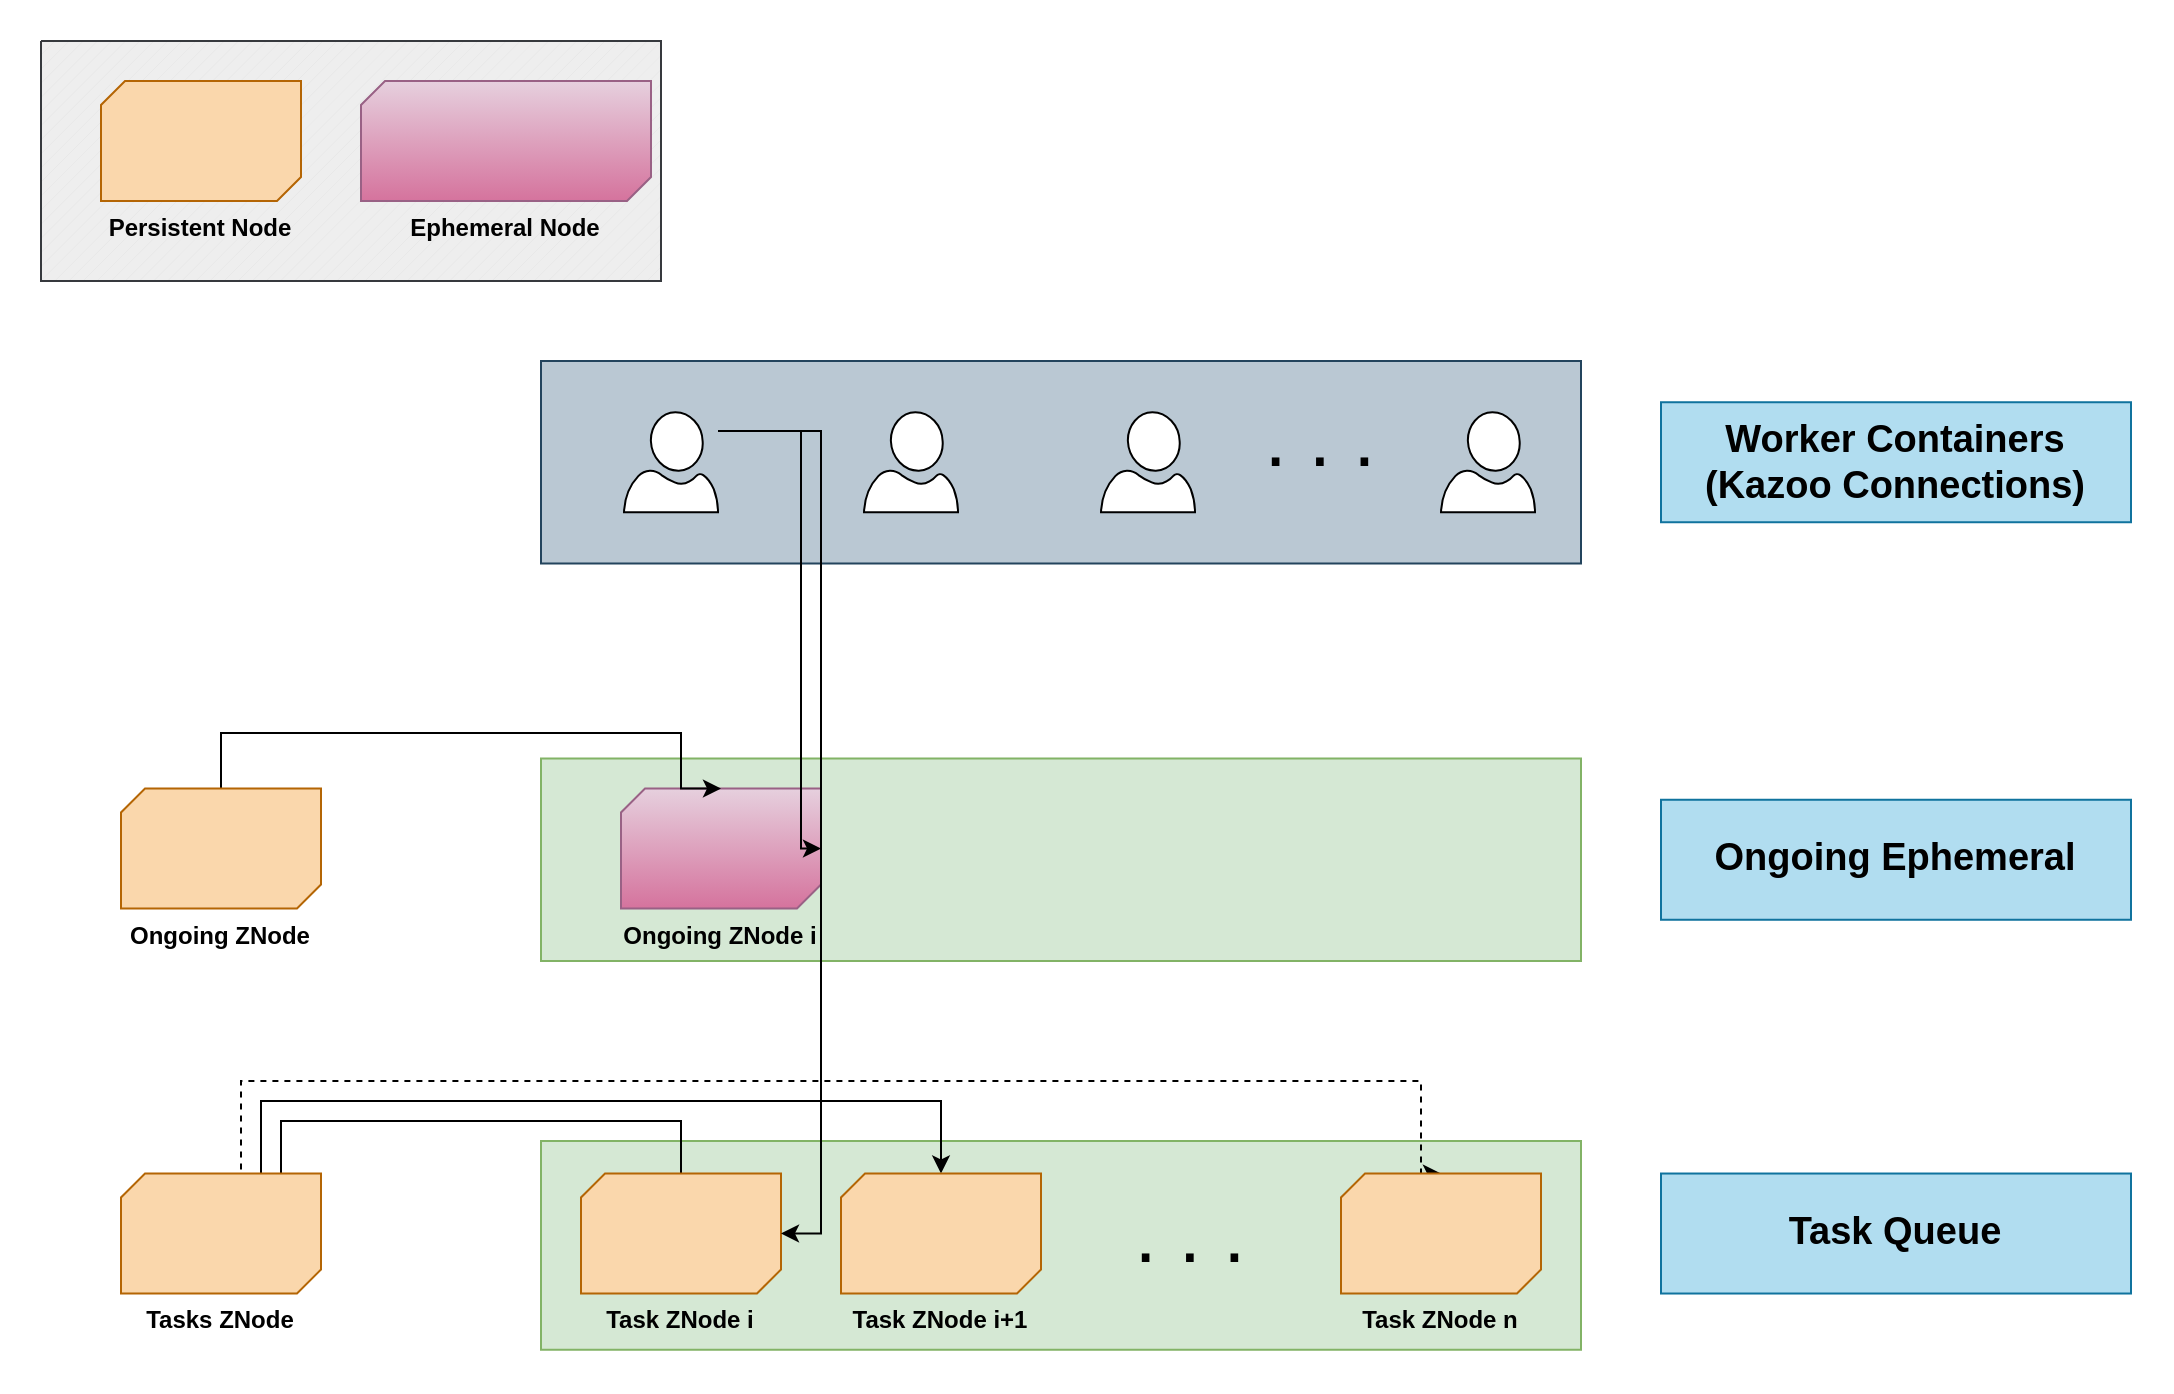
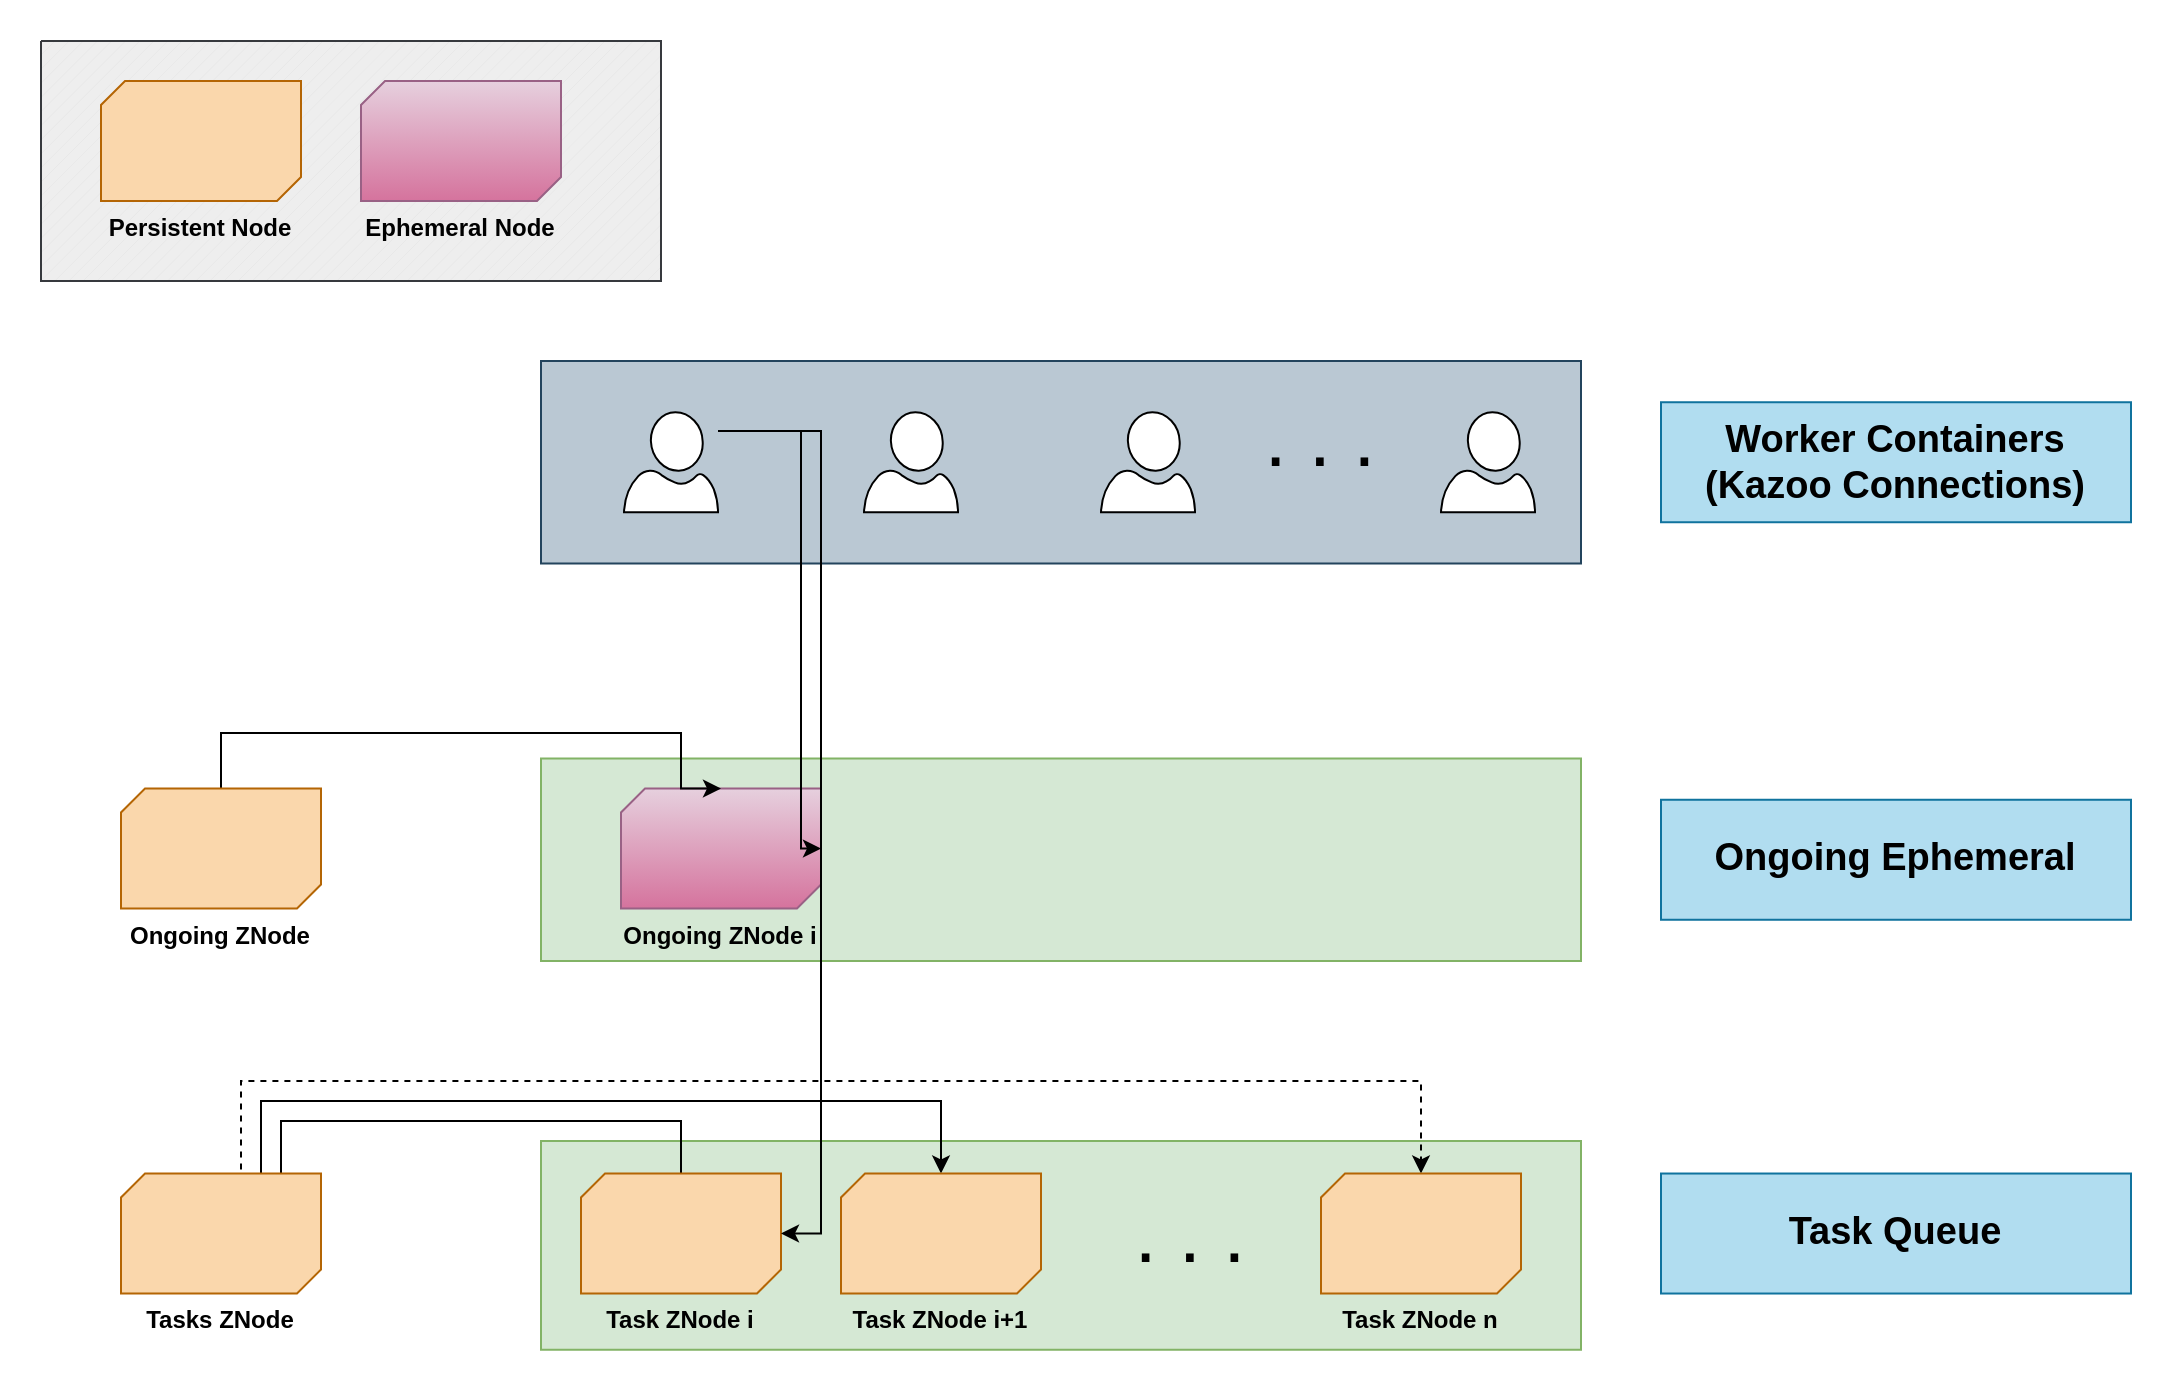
  <mxCell id="0" />
  <mxCell id="1" parent="0" />
  <mxCell id="2" value="" style="verticalLabelPosition=bottom;verticalAlign=top;html=1;shape=mxgraph.basic.patternFillRect;fillStyle=diag;step=5;fillStrokeWidth=0.2;fillStrokeColor=#dddddd;fillColor=#eeeeee;strokeColor=#36393d;" vertex="1" parent="1"><mxGeometry width="310" height="120" as="geometry" x="20" y="20" /></mxCell>
  <mxCell id="3" value="" style="verticalLabelPosition=bottom;verticalAlign=top;html=1;shape=mxgraph.basic.rect;fillColor2=none;strokeWidth=1;size=20;indent=5;fillColor=#bac8d3;strokeColor=#23445d;" vertex="1" parent="1"><mxGeometry x="270" y="180" width="520" height="101.25" as="geometry" /></mxCell>
  <mxCell id="4" value="" style="verticalLabelPosition=bottom;verticalAlign=top;html=1;shape=mxgraph.basic.rect;fillColor2=none;strokeWidth=1;size=20;indent=5;fillColor=#d5e8d4;strokeColor=#82b366;" vertex="1" parent="1"><mxGeometry x="270" y="570" width="520" height="104.37" as="geometry" /></mxCell>
  <mxCell id="5" style="edgeStyle=orthogonalEdgeStyle;rounded=0;orthogonalLoop=1;jettySize=auto;html=1;entryX=0.5;entryY=0;entryDx=0;entryDy=0;entryPerimeter=0;exitX=1;exitY=0.5;exitDx=0;exitDy=0;exitPerimeter=0;endArrow=none;" parent="1" source="12" target="8" edge="1"><mxGeometry relative="1" as="geometry"><Array as="points"><mxPoint x="140" y="616" /><mxPoint x="140" y="560" /><mxPoint x="340" y="560" /></Array><mxPoint x="210" y="580" as="sourcePoint" /></mxGeometry></mxCell>
  <mxCell id="6" style="edgeStyle=orthogonalEdgeStyle;rounded=0;orthogonalLoop=1;jettySize=auto;html=1;entryX=0.5;entryY=0;entryDx=0;entryDy=0;entryPerimeter=0;exitX=1;exitY=0.5;exitDx=0;exitDy=0;exitPerimeter=0;" parent="1" source="12" target="9" edge="1"><mxGeometry relative="1" as="geometry"><mxPoint x="210" y="580" as="sourcePoint" /><Array as="points"><mxPoint x="130" y="616" /><mxPoint x="130" y="550" /><mxPoint x="470" y="550" /></Array></mxGeometry></mxCell>
  <mxCell id="7" style="edgeStyle=orthogonalEdgeStyle;rounded=0;orthogonalLoop=1;jettySize=auto;html=1;entryX=0.5;entryY=0;entryDx=0;entryDy=0;entryPerimeter=0;exitX=1;exitY=0.5;exitDx=0;exitDy=0;exitPerimeter=0;dashed=1;" parent="1" source="12" target="11" edge="1"><mxGeometry relative="1" as="geometry"><Array as="points"><mxPoint x="120" y="616" /><mxPoint x="120" y="540" /><mxPoint x="710" y="540" /></Array><mxPoint x="210" y="580" as="sourcePoint" /></mxGeometry></mxCell>
  <mxCell id="8" value="&lt;b&gt;Task ZNode i&lt;/b&gt;" style="verticalLabelPosition=bottom;verticalAlign=top;html=1;shape=mxgraph.basic.diag_snip_rect;dx=6;whiteSpace=wrap;fillColor=#fad7ac;strokeColor=#b46504;" parent="1" vertex="1"><mxGeometry x="290" y="586.25" width="100" height="60" as="geometry" /></mxCell>
  <mxCell id="9" value="&lt;b&gt;Task ZNode i+1&lt;/b&gt;" style="verticalLabelPosition=bottom;verticalAlign=top;html=1;shape=mxgraph.basic.diag_snip_rect;dx=6;whiteSpace=wrap;fillColor=#fad7ac;strokeColor=#b46504;" parent="1" vertex="1"><mxGeometry x="420" y="586.25" width="100" height="60" as="geometry" /></mxCell>
  <mxCell id="10" value="&lt;font style=&quot;font-size: 40px;&quot;&gt;. . .&lt;/font&gt;" style="text;strokeColor=none;align=center;fillColor=none;html=1;verticalAlign=middle;whiteSpace=wrap;rounded=0;" parent="1" vertex="1"><mxGeometry x="540" y="613.75" width="110" height="5" as="geometry" /></mxCell>
- <mxCell id="11" value="&lt;b&gt;Task ZNode n&lt;/b&gt;" style="verticalLabelPosition=bottom;verticalAlign=top;html=1;shape=mxgraph.basic.diag_snip_rect;dx=6;whiteSpace=wrap;fillColor=#fad7ac;strokeColor=#b46504;" parent="1" vertex="1"><mxGeometry x="670" y="586.25" width="100" height="60" as="geometry" /></mxCell>
+ <mxCell id="11" value="&lt;b&gt;Task ZNode n&lt;/b&gt;" style="verticalLabelPosition=bottom;verticalAlign=top;html=1;shape=mxgraph.basic.diag_snip_rect;dx=6;whiteSpace=wrap;fillColor=#fad7ac;strokeColor=#b46504;" parent="1" vertex="1"><mxGeometry x="660" y="586.25" width="100" height="60" as="geometry" /></mxCell>
  <mxCell id="12" value="&lt;b&gt;Tasks ZNode&lt;/b&gt;" style="verticalLabelPosition=bottom;verticalAlign=top;html=1;shape=mxgraph.basic.diag_snip_rect;dx=6;whiteSpace=wrap;fillColor=#fad7ac;strokeColor=#b46504;" parent="1" vertex="1"><mxGeometry x="60" y="586.26" width="100" height="60" as="geometry" /></mxCell>
  <mxCell id="13" value="" style="verticalLabelPosition=bottom;verticalAlign=top;html=1;shape=mxgraph.basic.rect;fillColor2=none;strokeWidth=1;size=20;indent=5;fillColor=#d5e8d4;strokeColor=#82b366;" vertex="1" parent="1"><mxGeometry x="270" y="378.75" width="520" height="101.25" as="geometry" /></mxCell>
  <mxCell id="14" value="&lt;b&gt;Ongoing ZNode i&lt;/b&gt;" style="verticalLabelPosition=bottom;verticalAlign=top;html=1;shape=mxgraph.basic.diag_snip_rect;dx=6;whiteSpace=wrap;fillColor=#e6d0de;strokeColor=#996185;gradientColor=#d5739d;" vertex="1" parent="1"><mxGeometry x="310" y="393.75" width="100" height="60" as="geometry" /></mxCell>
  <mxCell id="15" style="edgeStyle=orthogonalEdgeStyle;rounded=0;orthogonalLoop=1;jettySize=auto;html=1;entryX=0.5;entryY=0;entryDx=0;entryDy=0;entryPerimeter=0;" edge="1" parent="1" source="16" target="14"><mxGeometry relative="1" as="geometry"><mxPoint x="340" y="390" as="targetPoint" /><Array as="points"><mxPoint x="110" y="366" /><mxPoint x="340" y="366" /></Array></mxGeometry></mxCell>
  <mxCell id="16" value="&lt;b&gt;Ongoing ZNode&lt;/b&gt;" style="verticalLabelPosition=bottom;verticalAlign=top;html=1;shape=mxgraph.basic.diag_snip_rect;dx=6;whiteSpace=wrap;fillColor=#fad7ac;strokeColor=#b46504;" vertex="1" parent="1"><mxGeometry x="60" y="393.75" width="100" height="60" as="geometry" /></mxCell>
  <mxCell id="17" style="edgeStyle=orthogonalEdgeStyle;rounded=0;orthogonalLoop=1;jettySize=auto;html=1;entryX=1;entryY=0.5;entryDx=0;entryDy=0;entryPerimeter=0;" edge="1" parent="1" source="19" target="14"><mxGeometry relative="1" as="geometry"><Array as="points"><mxPoint x="400" y="215" /><mxPoint x="400" y="424" /></Array></mxGeometry></mxCell>
  <mxCell id="18" style="edgeStyle=orthogonalEdgeStyle;rounded=0;orthogonalLoop=1;jettySize=auto;html=1;entryX=1;entryY=0.5;entryDx=0;entryDy=0;entryPerimeter=0;" edge="1" parent="1" source="19" target="8"><mxGeometry relative="1" as="geometry"><Array as="points"><mxPoint x="410" y="215" /><mxPoint x="410" y="616" /></Array></mxGeometry></mxCell>
  <mxCell id="19" value="" style="sketch=0;aspect=fixed;pointerEvents=1;shadow=0;dashed=0;html=1;labelPosition=center;verticalLabelPosition=bottom;verticalAlign=top;align=center;shape=mxgraph.azure.user;" vertex="1" parent="1"><mxGeometry x="311.5" y="205.62" width="47" height="50" as="geometry" /></mxCell>
  <mxCell id="20" value="" style="sketch=0;aspect=fixed;pointerEvents=1;shadow=0;dashed=0;html=1;labelPosition=center;verticalLabelPosition=bottom;verticalAlign=top;align=center;shape=mxgraph.azure.user;" vertex="1" parent="1"><mxGeometry x="431.5" y="205.62" width="47" height="50" as="geometry" /></mxCell>
  <mxCell id="21" value="" style="sketch=0;aspect=fixed;pointerEvents=1;shadow=0;dashed=0;html=1;labelPosition=center;verticalLabelPosition=bottom;verticalAlign=top;align=center;shape=mxgraph.azure.user;" vertex="1" parent="1"><mxGeometry x="550" y="205.62" width="47" height="50" as="geometry" /></mxCell>
  <mxCell id="22" value="" style="sketch=0;aspect=fixed;pointerEvents=1;shadow=0;dashed=0;html=1;labelPosition=center;verticalLabelPosition=bottom;verticalAlign=top;align=center;shape=mxgraph.azure.user;" vertex="1" parent="1"><mxGeometry x="720" y="205.62" width="47" height="50" as="geometry" /></mxCell>
  <mxCell id="23" value="&lt;font style=&quot;font-size: 40px;&quot;&gt;. . .&lt;/font&gt;" style="text;strokeColor=none;align=center;fillColor=none;html=1;verticalAlign=middle;whiteSpace=wrap;rounded=0;" vertex="1" parent="1"><mxGeometry x="604.5" y="215.62" width="110" height="5" as="geometry" /></mxCell>
  <mxCell id="24" value="&lt;span style=&quot;font-size: 19px;&quot;&gt;&lt;b&gt;Worker Containers&lt;br&gt;(Kazoo Connections)&lt;br&gt;&lt;/b&gt;&lt;/span&gt;" style="text;strokeColor=#10739e;align=center;fillColor=#b1ddf0;html=1;verticalAlign=middle;whiteSpace=wrap;rounded=0;" vertex="1" parent="1"><mxGeometry x="830" y="200.62" width="235" height="60" as="geometry" /></mxCell>
  <mxCell id="25" value="&lt;span style=&quot;font-size: 19px;&quot;&gt;&lt;b&gt;Ongoing Ephemeral&lt;br&gt;&lt;/b&gt;&lt;/span&gt;" style="text;strokeColor=#10739e;align=center;fillColor=#b1ddf0;html=1;verticalAlign=middle;whiteSpace=wrap;rounded=0;" vertex="1" parent="1"><mxGeometry x="830" y="399.38" width="235" height="60" as="geometry" /></mxCell>
  <mxCell id="26" value="&lt;span style=&quot;font-size: 19px;&quot;&gt;&lt;b&gt;Task Queue&lt;br&gt;&lt;/b&gt;&lt;/span&gt;" style="text;strokeColor=#10739e;align=center;fillColor=#b1ddf0;html=1;verticalAlign=middle;whiteSpace=wrap;rounded=0;" vertex="1" parent="1"><mxGeometry x="830" y="586.26" width="235" height="60" as="geometry" /></mxCell>
  <mxCell id="27" value="&lt;b&gt;Persistent Node&lt;/b&gt;" style="verticalLabelPosition=bottom;verticalAlign=top;html=1;shape=mxgraph.basic.diag_snip_rect;dx=6;whiteSpace=wrap;fillColor=#fad7ac;strokeColor=#b46504;" vertex="1" parent="1"><mxGeometry x="50" y="40" width="100" height="60" as="geometry" /></mxCell>
- <mxCell id="28" value="&lt;b&gt;Ephemeral Node&lt;/b&gt;" style="verticalLabelPosition=bottom;verticalAlign=top;html=1;shape=mxgraph.basic.diag_snip_rect;dx=6;whiteSpace=wrap;fillColor=#e6d0de;strokeColor=#996185;gradientColor=#d5739d;" vertex="1" parent="1"><mxGeometry x="180" y="40" width="145" height="60" as="geometry" /></mxCell>
+ <mxCell id="28" value="&lt;b&gt;Ephemeral Node&lt;/b&gt;" style="verticalLabelPosition=bottom;verticalAlign=top;html=1;shape=mxgraph.basic.diag_snip_rect;dx=6;whiteSpace=wrap;fillColor=#e6d0de;strokeColor=#996185;gradientColor=#d5739d;" vertex="1" parent="1"><mxGeometry x="180" y="40" width="100" height="60" as="geometry" /></mxCell>
